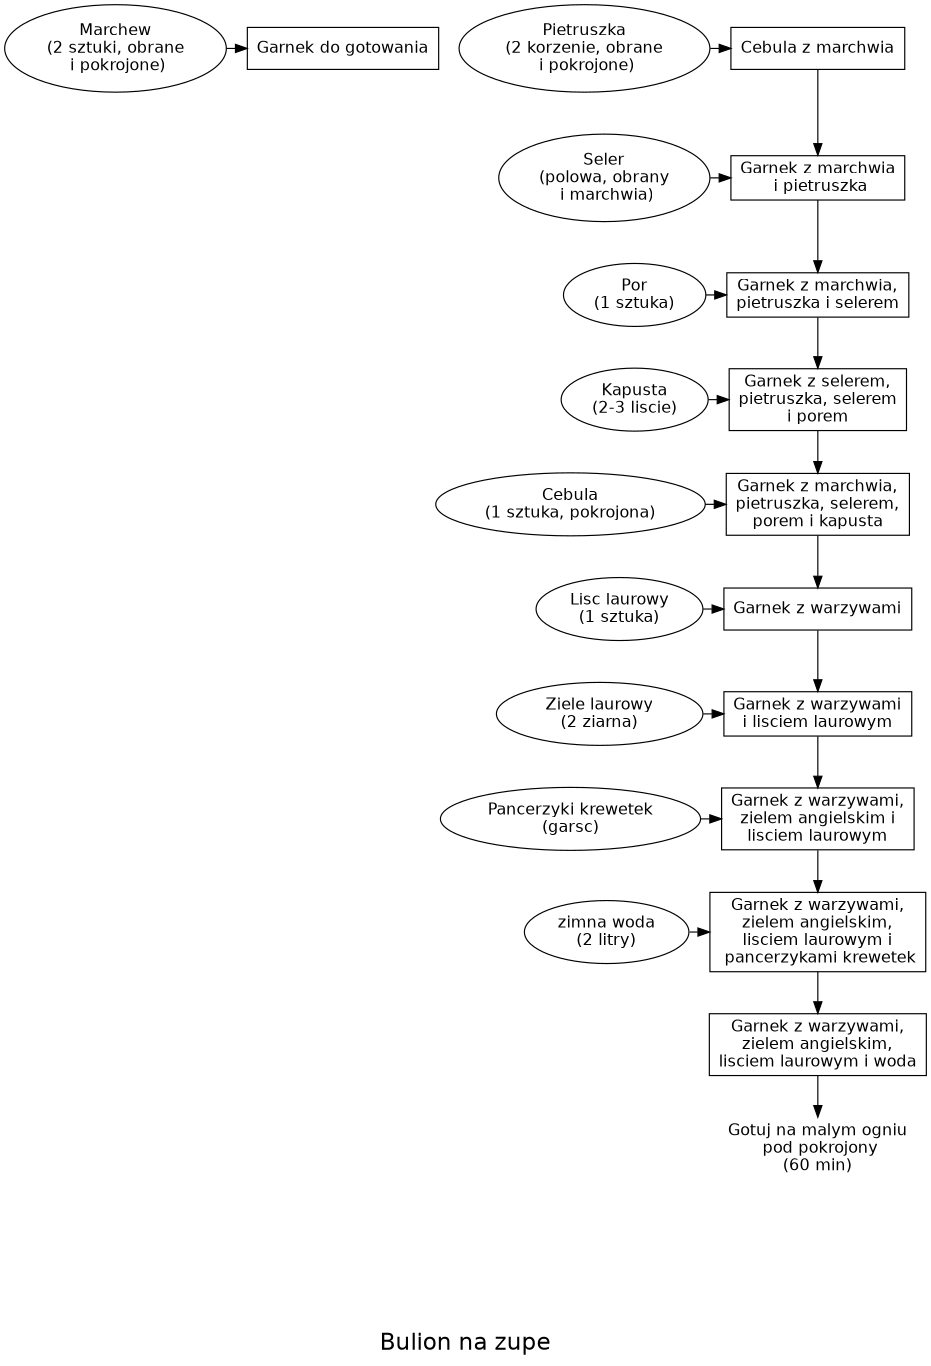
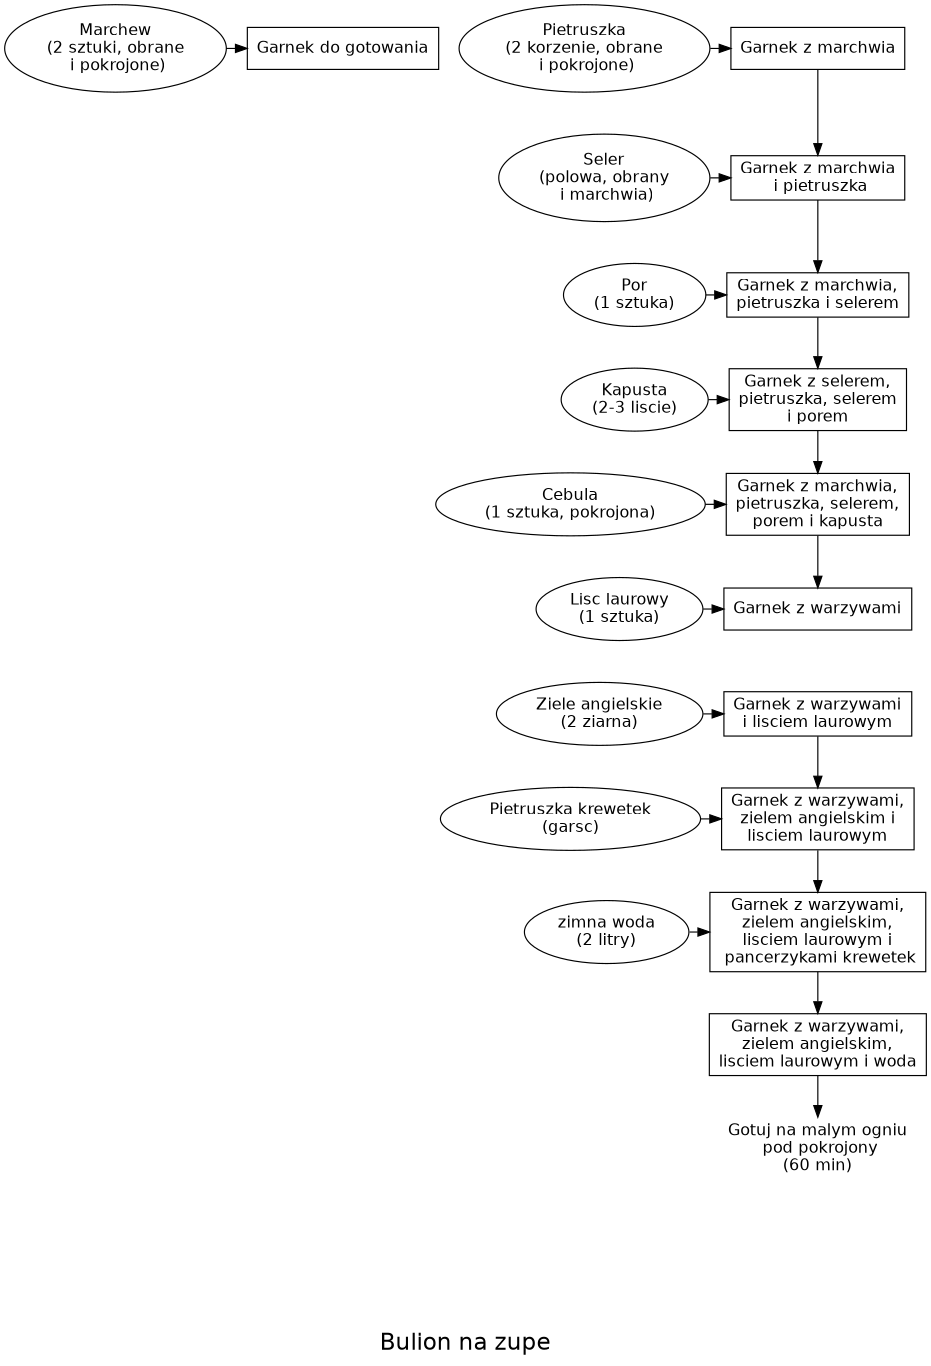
  digraph {
    fontname="DejaVu Sans"
    fontsize=20
    label="\n\nBulion na zupe"
    node [fontname="DejaVu Sans" shape=rectangle]
    edge [fontname="DejaVu Sans"]
    n1 [label="Garnek do gotowania"]
    n2 [label="Marchew\n(2 sztuki, obrane\n i pokrojone)" shape=""]
-   n3 [label="Cebula z marchwia"]
+   n3 [label="Garnek z marchwia"]
    n4 [label="Pietruszka\n(2 korzenie, obrane\n i pokrojone)" shape=""]
    n5 [label="Garnek z marchwia\n i pietruszka"]
    n6 [label="Seler\n(polowa, obrany\n i marchwia)" shape=""]
    n7 [label="Garnek z marchwia,\npietruszka i selerem"]
    n8 [label="Por\n(1 sztuka)" shape=""]
    n9 [label="Garnek z selerem,\npietruszka, selerem\ni porem"]
    n10 [label="Kapusta\n(2-3 liscie)" shape=""]
    n11 [label="Garnek z marchwia,\npietruszka, selerem,\nporem i kapusta"]
    n12 [label="Cebula\n(1 sztuka, pokrojona)" shape=""]
    n13 [label="Garnek z warzywami"]
    n14 [label="Lisc laurowy\n(1 sztuka)" shape=""]
    n15 [label="Garnek z warzywami\ni lisciem laurowym"]
-   n16 [label="Ziele laurowy\n(2 ziarna)" shape=""]
+   n16 [label="Ziele angielskie\n(2 ziarna)" shape=""]
    n17 [label="Garnek z warzywami,\nzielem angielskim i\nlisciem laurowym"]
-   n18 [label="Pancerzyki krewetek\n(garsc)" shape=""]
+   n18 [label="Pietruszka krewetek\n(garsc)" shape=""]
    n19 [label="Garnek z warzywami,\nzielem angielskim,\nlisciem laurowym i\n pancerzykami krewetek"]
    n20 [label="zimna woda\n(2 litry)" shape=""]
    n21 [label="Garnek z warzywami,\nzielem angielskim,\nlisciem laurowym i woda"]
    n22 [label="Gotuj na malym ogniu\n pod pokrojony\n(60 min)" shape=none]
    subgraph sub_1 {
      rank=same
      n1
      n2
    }
    subgraph sub_2 {
      rank=same
      n3
      n4
    }
    subgraph sub_3 {
      rank=same
      n5
      n6
    }
    subgraph sub_4 {
      rank=same
      n7
      n8
    }
    subgraph sub_5 {
      rank=same
      n9
      n10
    }
    subgraph sub_6 {
      rank=same
      n11
      n12
    }
    subgraph sub_7 {
      rank=same
      n13
      n14
    }
    subgraph sub_8 {
      rank=same
      n15
      n16
    }
    subgraph sub_9 {
      rank=same
      n17
      n18
    }
    subgraph sub_10 {
      rank=same
      n19
      n20
    }
    n2 -> n1
    n3 -> n5
    n4 -> n3
    n5 -> n7
    n6 -> n5
    n7 -> n9
    n8 -> n7
    n9 -> n11
    n10 -> n9
    n11 -> n13
    n12 -> n11
-   n13 -> n15
    n14 -> n13
    n15 -> n17
    n16 -> n15
    n17 -> n19
    n18 -> n17
    n19 -> n21
    n20 -> n19
    n21 -> n22
  }
